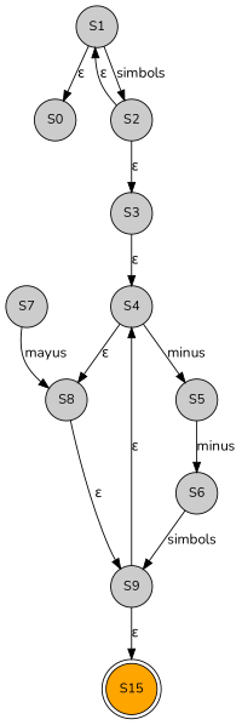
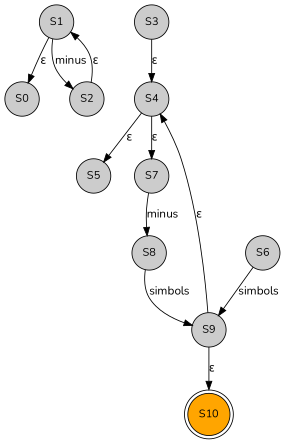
  digraph {
    fontname=Nunito
    nodesep=0.4
    rankdir=TB
    ranksep=0.5
    node [fillcolor="#CCCCCC" fontname=Nunito fontsize=13 shape=circle style=filled]
    edge [fontname=Nunito]
    S1
    S0
    S2
    S3
    S4
    S5
    S7
    S6
    S8
    S9
-   S10 [fillcolor="#FFA500" shape=doublecircle label=S15]
+   S10 [fillcolor="#FFA500" shape=doublecircle]
    S1 -> S0 [label="ε"]
-   S1 -> S2 [label=simbols]
+   S1 -> S2 [label=minus]
    S2 -> S1 [label="ε"]
-   S2 -> S3 [label="ε"]
    S3 -> S4 [label="ε"]
-   S4 -> S5 [label=minus]
-   S4 -> S8 [label="ε"]
-   S5 -> S6 [label=minus]
-   S7 -> S8 [label=mayus]
+   S4 -> S5 [label="ε"]
+   S4 -> S7 [label="ε"]
+   S7 -> S8 [label=minus]
    S6 -> S9 [label=simbols]
-   S8 -> S9 [label="ε"]
+   S8 -> S9 [label=simbols]
    S9 -> S4 [label="ε"]
    S9 -> S10 [label="ε"]
  }
